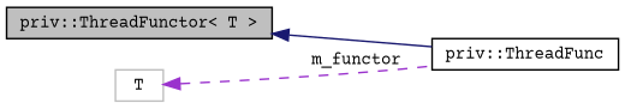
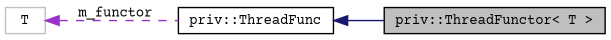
  digraph {
    fontname="Courier Prime"
    rankdir=LR
    node [color=black fillcolor=white fontname="Courier Prime" fontsize=10 shape=record style=filled]
    edge [dir=back fontname="Courier Prime" fontsize=10 labelfontname=Helvetica labelfontsize=10]
    n1 [fillcolor=grey75 fontcolor=black height=0.2 label="priv::ThreadFunctor\< T \>" width=0.4]
    n2 [height=0.2 label="priv::ThreadFunc" width=0.4]
    n3 [color=grey75 height=0.2 label=T width=0.4]
-   n1 -> n2 [color=midnightblue style=solid]
+   n2 -> n1 [color=midnightblue style=solid]
    n3 -> n2 [color=darkorchid3 label=" m_functor" style=dashed]
  }
